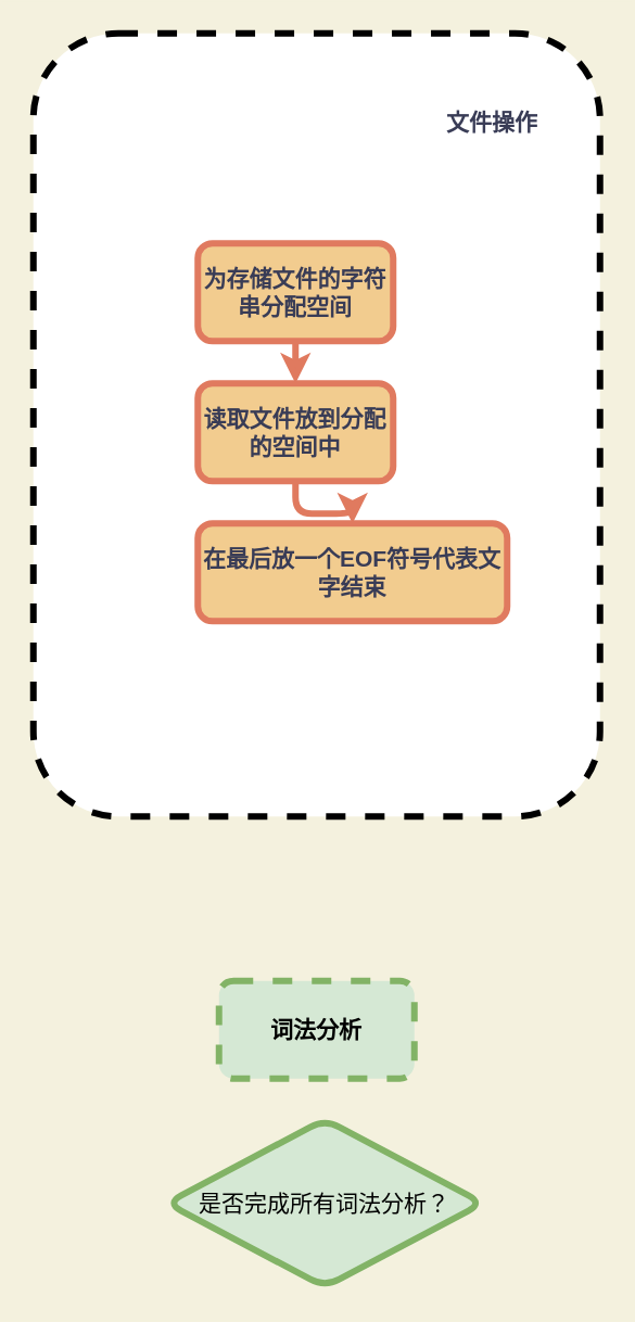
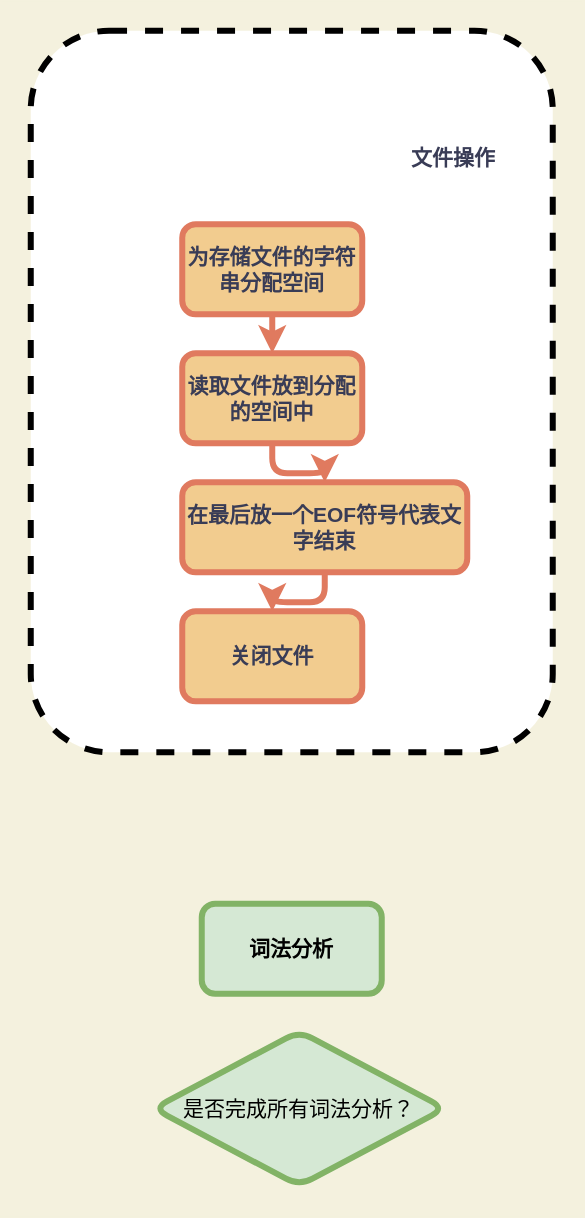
  <mxCell id="0" />
  <mxCell id="1" parent="0" />
  <mxCell id="2" value="" style="whiteSpace=wrap;html=1;strokeWidth=4;dashed=1;rounded=1;fontSize=14;fontStyle=1" vertex="1" parent="1"><mxGeometry x="20" y="20" width="348" height="481" as="geometry" /></mxCell>
  <mxCell id="3" style="edgeStyle=orthogonalEdgeStyle;orthogonalLoop=1;jettySize=auto;html=1;exitX=0.5;exitY=1;exitDx=0;exitDy=0;fontColor=#393C56;strokeColor=#E07A5F;fillColor=#F2CC8F;strokeWidth=4;fontSize=14;fontStyle=1" edge="1" parent="1" source="4" target="6"><mxGeometry relative="1" as="geometry" /></mxCell>
  <mxCell id="4" value="为存储文件的字符串分配空间" style="whiteSpace=wrap;html=1;fontColor=#393C56;strokeColor=#E07A5F;fillColor=#F2CC8F;rounded=1;strokeWidth=4;fontSize=14;fontStyle=1" vertex="1" parent="1"><mxGeometry x="121" y="149" width="120" height="60" as="geometry" /></mxCell>
  <mxCell id="5" style="edgeStyle=orthogonalEdgeStyle;orthogonalLoop=1;jettySize=auto;html=1;exitX=0.5;exitY=1;exitDx=0;exitDy=0;fontColor=#393C56;strokeColor=#E07A5F;fillColor=#F2CC8F;strokeWidth=4;fontSize=14;fontStyle=1" edge="1" parent="1" source="6" target="8"><mxGeometry relative="1" as="geometry" /></mxCell>
  <mxCell id="6" value="读取文件放到分配的空间中" style="whiteSpace=wrap;html=1;fontColor=#393C56;strokeColor=#E07A5F;fillColor=#F2CC8F;rounded=1;strokeWidth=4;fontSize=14;fontStyle=1" vertex="1" parent="1"><mxGeometry x="121" y="235" width="120" height="60" as="geometry" /></mxCell>
+ <mxCell id="7" style="edgeStyle=orthogonalEdgeStyle;orthogonalLoop=1;jettySize=auto;html=1;exitX=0.5;exitY=1;exitDx=0;exitDy=0;entryX=0.5;entryY=0;entryDx=0;entryDy=0;fontColor=#393C56;strokeColor=#E07A5F;fillColor=#F2CC8F;strokeWidth=4;fontSize=14;fontStyle=1" edge="1" parent="1" source="8" target="10"><mxGeometry relative="1" as="geometry" /></mxCell>
  <mxCell id="8" value="在最后放一个EOF符号代表文字结束" style="whiteSpace=wrap;html=1;fontColor=#393C56;strokeColor=#E07A5F;fillColor=#F2CC8F;rounded=1;strokeWidth=4;fontSize=14;fontStyle=1" vertex="1" parent="1"><mxGeometry x="121" y="321" width="190" height="60" as="geometry" /></mxCell>
- <mxCell id="9" value="文件操作" style="text;html=1;strokeColor=none;fillColor=none;align=center;verticalAlign=middle;whiteSpace=wrap;dashed=1;fontColor=#393C56;rounded=1;strokeWidth=4;fontSize=14;fontStyle=1" vertex="1" parent="1"><mxGeometry x="272" y="60" width="60" height="30" as="geometry" /></mxCell>
- <mxCell id="11" value="词法分析" style="rounded=1;whiteSpace=wrap;html=1;strokeColor=#82b366;strokeWidth=4;fillColor=#d5e8d4;fontSize=14;fontStyle=1;dashed=1;" vertex="1" parent="1"><mxGeometry x="134" y="602" width="120" height="60" as="geometry" /></mxCell>
+ <mxCell id="9" value="文件操作" style="text;html=1;strokeColor=none;fillColor=none;align=center;verticalAlign=middle;whiteSpace=wrap;dashed=1;fontColor=#393C56;rounded=1;strokeWidth=4;fontSize=14;fontStyle=1" vertex="1" parent="1"><mxGeometry x="272" y="90" width="60" height="30" as="geometry" /></mxCell>
+ <mxCell id="10" value="关闭文件" style="whiteSpace=wrap;html=1;fontColor=#393C56;strokeColor=#E07A5F;fillColor=#F2CC8F;rounded=1;strokeWidth=4;fontSize=14;fontStyle=1" vertex="1" parent="1"><mxGeometry x="121" y="407" width="120" height="60" as="geometry" /></mxCell>
+ <mxCell id="11" value="词法分析" style="rounded=1;whiteSpace=wrap;html=1;strokeColor=#82b366;strokeWidth=4;fillColor=#d5e8d4;fontSize=14;fontStyle=1" vertex="1" parent="1"><mxGeometry x="134" y="602" width="120" height="60" as="geometry" /></mxCell>
  <mxCell id="12" value="是否完成所有词法分析？" style="rhombus;whiteSpace=wrap;html=1;rounded=1;fontSize=14;strokeColor=#82b366;strokeWidth=4;fillColor=#d5e8d4;" vertex="1" parent="1"><mxGeometry x="102" y="687" width="194" height="103" as="geometry" /></mxCell>
